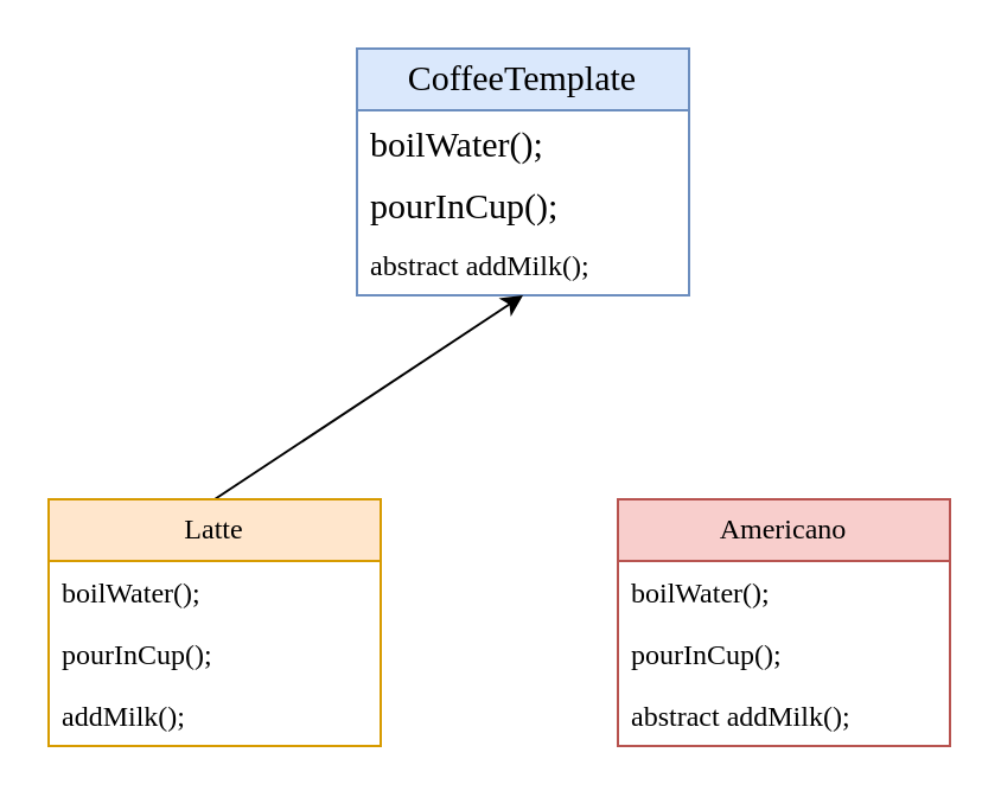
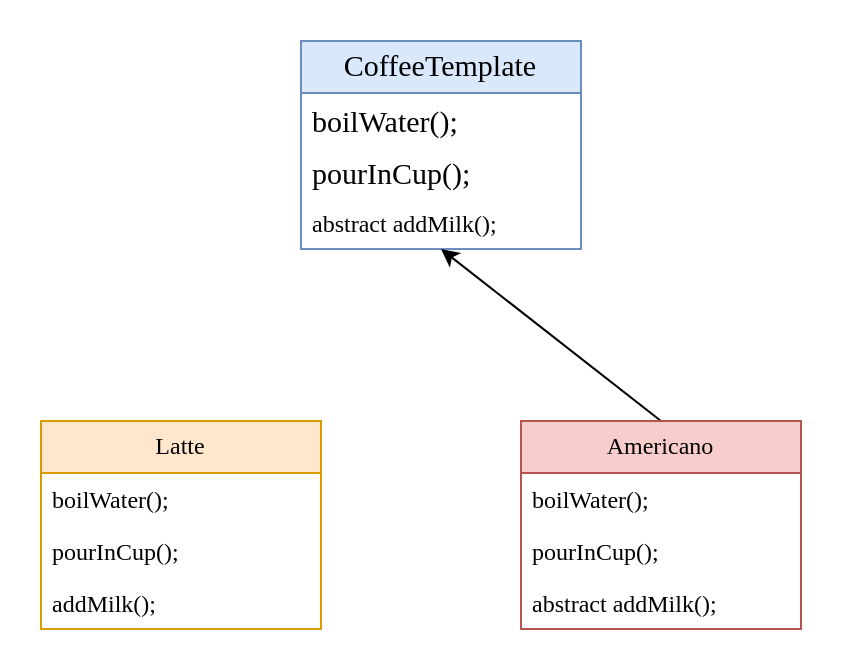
  <mxCell id="0" />
  <mxCell id="1" parent="0" />
  <mxCell id="2" value="&lt;p style=&quot;margin: 0px; font-variant-numeric: normal; font-variant-east-asian: normal; font-variant-alternates: normal; font-size-adjust: none; font-kerning: auto; font-optical-sizing: auto; font-feature-settings: normal; font-variation-settings: normal; font-variant-position: normal; font-variant-emoji: normal; font-stretch: normal; font-size: 15px; line-height: normal; text-align: start;&quot; class=&quot;p1&quot;&gt;CoffeeTemplate&lt;/p&gt;" style="swimlane;fontStyle=0;childLayout=stackLayout;horizontal=1;startSize=26;fillColor=#dae8fc;horizontalStack=0;resizeParent=1;resizeParentMax=0;resizeLast=0;collapsible=1;marginBottom=0;whiteSpace=wrap;html=1;fontFamily=Times New Roman;strokeColor=#6c8ebf;" vertex="1" parent="1"><mxGeometry x="150" y="20" width="140" height="104" as="geometry" /></mxCell>
  <mxCell id="3" value="&lt;p style=&quot;margin: 0px; font-variant-numeric: normal; font-variant-east-asian: normal; font-variant-alternates: normal; font-size-adjust: none; font-kerning: auto; font-optical-sizing: auto; font-feature-settings: normal; font-variation-settings: normal; font-variant-position: normal; font-variant-emoji: normal; font-stretch: normal; font-size: 15px; line-height: normal;&quot; class=&quot;p1&quot;&gt;boilWater();&lt;/p&gt;" style="text;strokeColor=none;fillColor=none;align=left;verticalAlign=top;spacingLeft=4;spacingRight=4;overflow=hidden;rotatable=0;points=[[0,0.5],[1,0.5]];portConstraint=eastwest;whiteSpace=wrap;html=1;fontColor=default;fontFamily=Times New Roman;" vertex="1" parent="2"><mxGeometry y="26" width="140" height="26" as="geometry" /></mxCell>
  <mxCell id="4" value="&lt;p style=&quot;margin: 0px; font-variant-numeric: normal; font-variant-east-asian: normal; font-variant-alternates: normal; font-size-adjust: none; font-kerning: auto; font-optical-sizing: auto; font-feature-settings: normal; font-variation-settings: normal; font-variant-position: normal; font-variant-emoji: normal; font-stretch: normal; font-size: 15px; line-height: normal;&quot; class=&quot;p1&quot;&gt;pourInCup();&lt;/p&gt;" style="text;strokeColor=none;fillColor=none;align=left;verticalAlign=top;spacingLeft=4;spacingRight=4;overflow=hidden;rotatable=0;points=[[0,0.5],[1,0.5]];portConstraint=eastwest;whiteSpace=wrap;html=1;fontColor=default;fontFamily=Times New Roman;" vertex="1" parent="2"><mxGeometry y="52" width="140" height="26" as="geometry" /></mxCell>
  <mxCell id="5" value="abstract addMilk();" style="text;strokeColor=none;fillColor=none;align=left;verticalAlign=top;spacingLeft=4;spacingRight=4;overflow=hidden;rotatable=0;points=[[0,0.5],[1,0.5]];portConstraint=eastwest;whiteSpace=wrap;html=1;fontColor=default;fontFamily=Times New Roman;" vertex="1" parent="2"><mxGeometry y="78" width="140" height="26" as="geometry" /></mxCell>
- <mxCell id="6" style="rounded=0;orthogonalLoop=1;jettySize=auto;html=1;entryX=0.5;entryY=1;entryDx=0;entryDy=0;exitX=0.5;exitY=0;exitDx=0;exitDy=0;fontColor=default;fontFamily=Times New Roman;" edge="1" parent="1" source="7" target="2"><mxGeometry relative="1" as="geometry" /></mxCell>
  <mxCell id="7" value="Latte" style="swimlane;fontStyle=0;childLayout=stackLayout;horizontal=1;startSize=26;fillColor=#ffe6cc;horizontalStack=0;resizeParent=1;resizeParentMax=0;resizeLast=0;collapsible=1;marginBottom=0;whiteSpace=wrap;html=1;fontFamily=Times New Roman;strokeColor=#d79b00;" vertex="1" parent="1"><mxGeometry x="20" y="210" width="140" height="104" as="geometry" /></mxCell>
  <mxCell id="8" value="boilWater();" style="text;strokeColor=none;fillColor=none;align=left;verticalAlign=top;spacingLeft=4;spacingRight=4;overflow=hidden;rotatable=0;points=[[0,0.5],[1,0.5]];portConstraint=eastwest;whiteSpace=wrap;html=1;fontColor=default;fontFamily=Times New Roman;" vertex="1" parent="7"><mxGeometry y="26" width="140" height="26" as="geometry" /></mxCell>
  <mxCell id="9" value="pourInCup();" style="text;strokeColor=none;fillColor=none;align=left;verticalAlign=top;spacingLeft=4;spacingRight=4;overflow=hidden;rotatable=0;points=[[0,0.5],[1,0.5]];portConstraint=eastwest;whiteSpace=wrap;html=1;fontColor=default;fontFamily=Times New Roman;" vertex="1" parent="7"><mxGeometry y="52" width="140" height="26" as="geometry" /></mxCell>
  <mxCell id="10" value="addMilk();" style="text;strokeColor=none;fillColor=none;align=left;verticalAlign=top;spacingLeft=4;spacingRight=4;overflow=hidden;rotatable=0;points=[[0,0.5],[1,0.5]];portConstraint=eastwest;whiteSpace=wrap;html=1;fontColor=default;fontFamily=Times New Roman;" vertex="1" parent="7"><mxGeometry y="78" width="140" height="26" as="geometry" /></mxCell>
+ <mxCell id="11" style="rounded=0;orthogonalLoop=1;jettySize=auto;html=1;entryX=0.5;entryY=1;entryDx=0;entryDy=0;exitX=0.5;exitY=0;exitDx=0;exitDy=0;fontColor=default;fontFamily=Times New Roman;" edge="1" parent="1" source="12" target="2"><mxGeometry relative="1" as="geometry"><mxPoint x="220" y="130" as="targetPoint" /></mxGeometry></mxCell>
  <mxCell id="12" value="Americano" style="swimlane;fontStyle=0;childLayout=stackLayout;horizontal=1;startSize=26;fillColor=#f8cecc;horizontalStack=0;resizeParent=1;resizeParentMax=0;resizeLast=0;collapsible=1;marginBottom=0;whiteSpace=wrap;html=1;fontFamily=Times New Roman;strokeColor=#b85450;" vertex="1" parent="1"><mxGeometry x="260" y="210" width="140" height="104" as="geometry" /></mxCell>
  <mxCell id="13" value="boilWater();" style="text;strokeColor=none;fillColor=none;align=left;verticalAlign=top;spacingLeft=4;spacingRight=4;overflow=hidden;rotatable=0;points=[[0,0.5],[1,0.5]];portConstraint=eastwest;whiteSpace=wrap;html=1;fontColor=default;fontFamily=Times New Roman;" vertex="1" parent="12"><mxGeometry y="26" width="140" height="26" as="geometry" /></mxCell>
  <mxCell id="14" value="pourInCup();" style="text;strokeColor=none;fillColor=none;align=left;verticalAlign=top;spacingLeft=4;spacingRight=4;overflow=hidden;rotatable=0;points=[[0,0.5],[1,0.5]];portConstraint=eastwest;whiteSpace=wrap;html=1;fontColor=default;fontFamily=Times New Roman;" vertex="1" parent="12"><mxGeometry y="52" width="140" height="26" as="geometry" /></mxCell>
  <mxCell id="15" value="abstract addMilk();" style="text;strokeColor=none;fillColor=none;align=left;verticalAlign=top;spacingLeft=4;spacingRight=4;overflow=hidden;rotatable=0;points=[[0,0.5],[1,0.5]];portConstraint=eastwest;whiteSpace=wrap;html=1;fontColor=default;fontFamily=Times New Roman;" vertex="1" parent="12"><mxGeometry y="78" width="140" height="26" as="geometry" /></mxCell>
